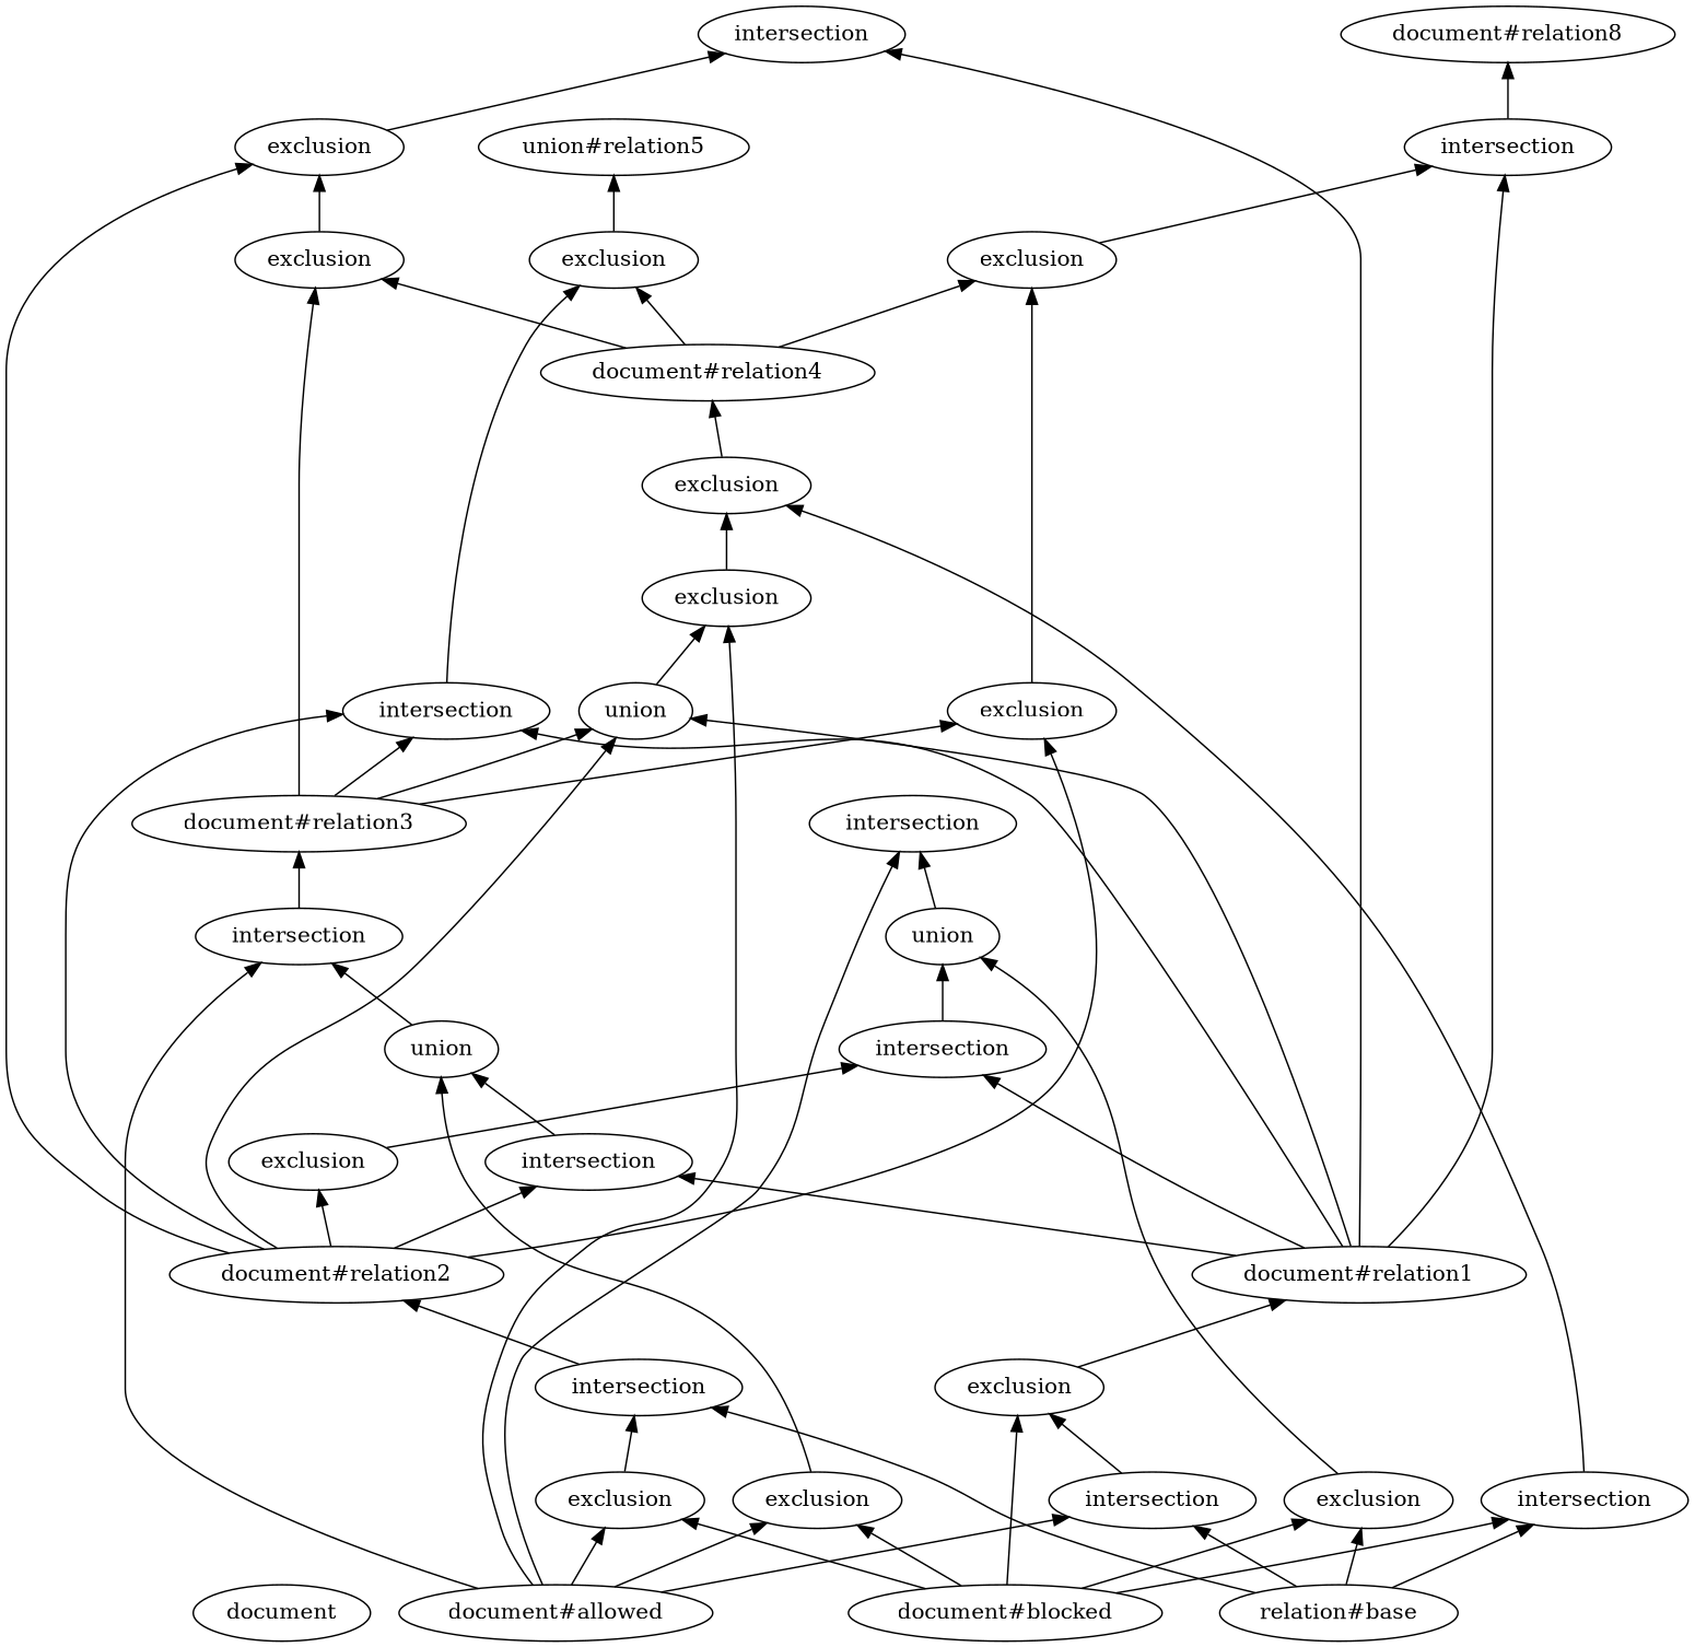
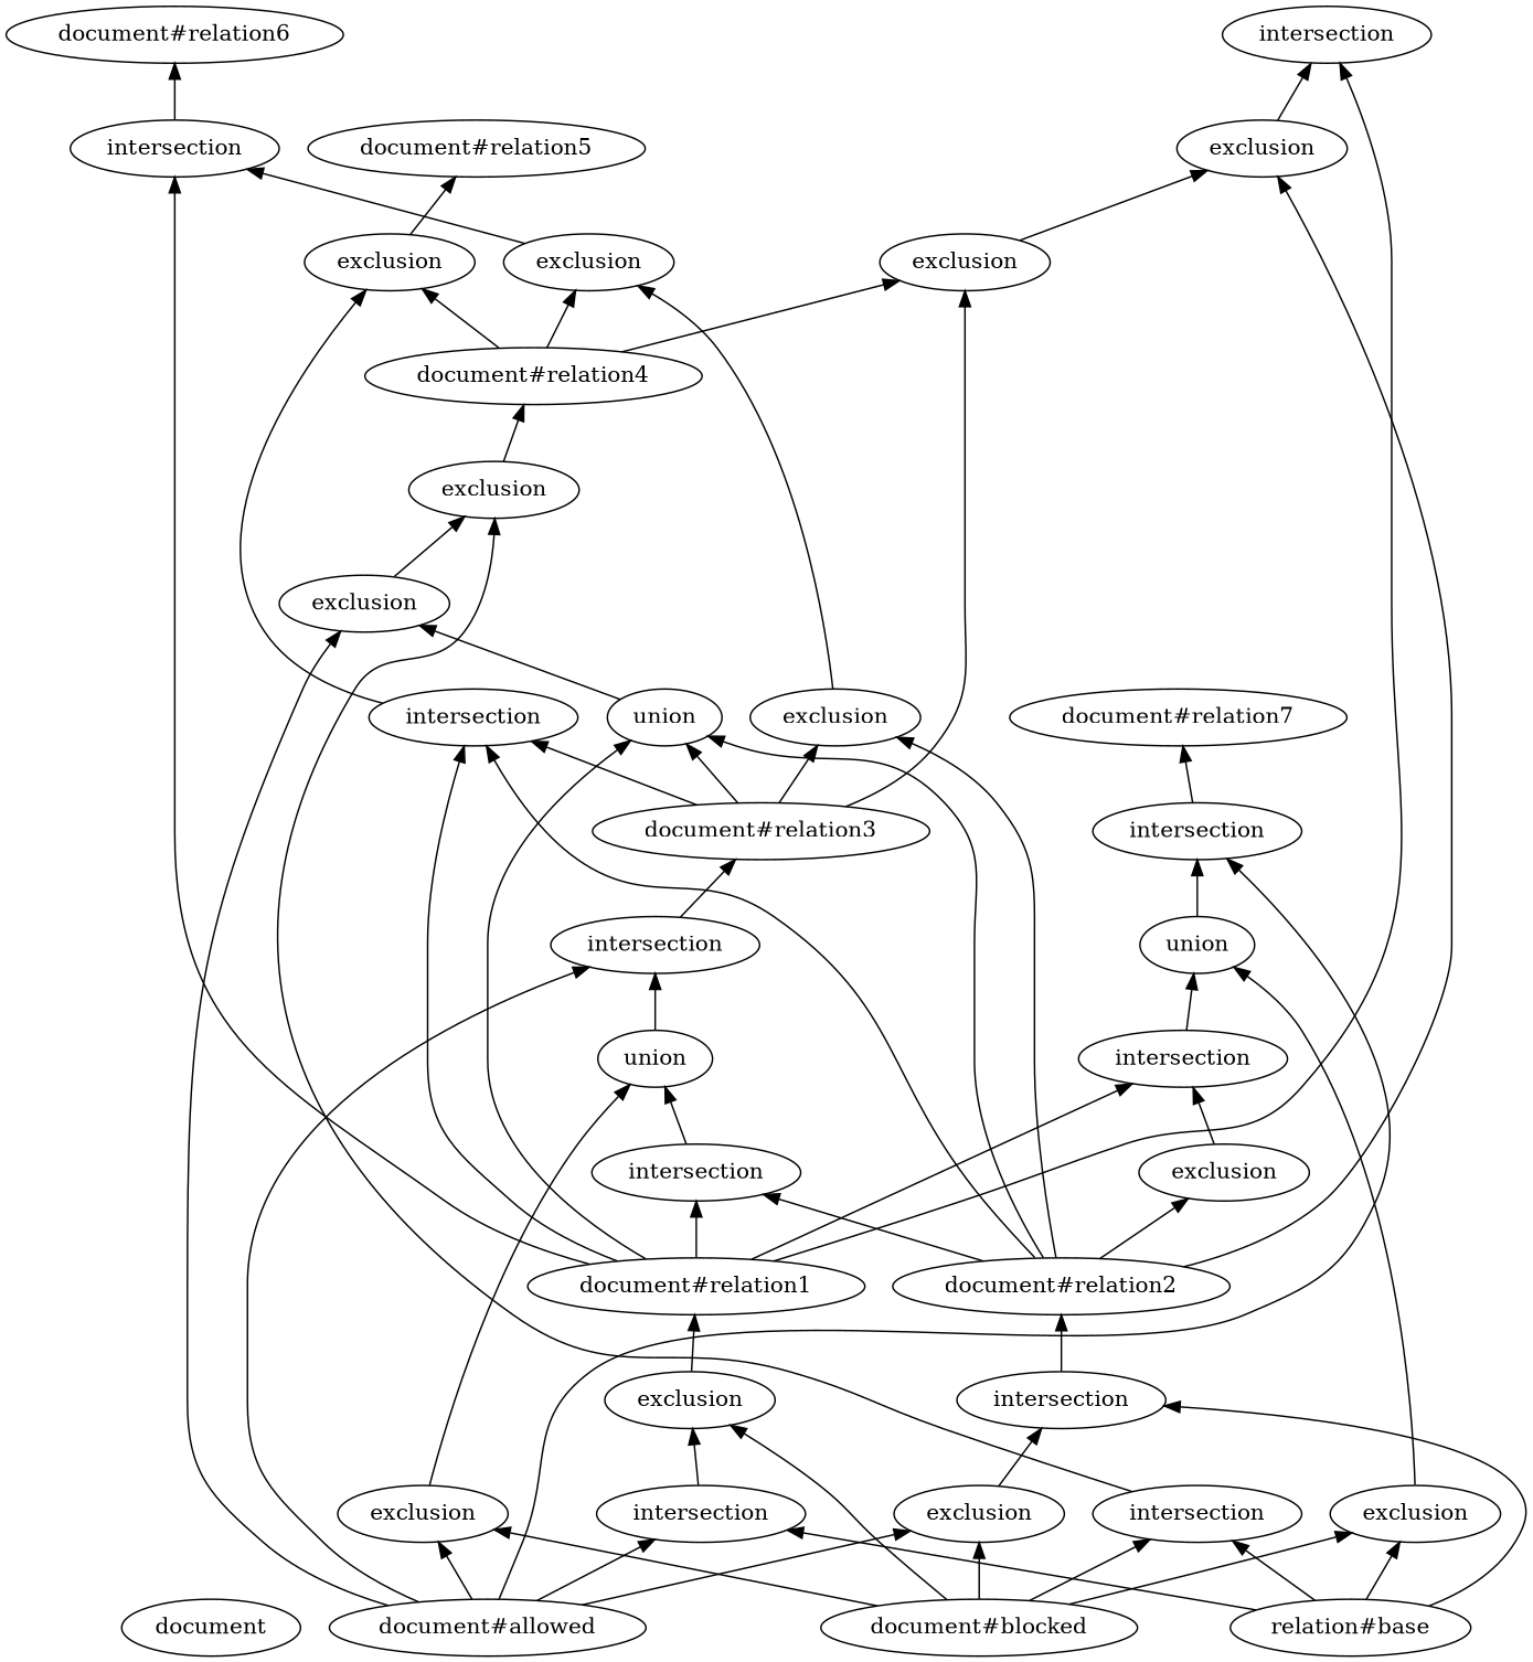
  digraph {
    rankdir=BT
    n1 [label=document]
    n2 [label="document#allowed"]
    n3 [label=intersection]
    n4 [label=exclusion]
    n5 [label=intersection]
    n6 [label=exclusion]
    n7 [label=exclusion]
    n8 [label=intersection]
    n9 [label=exclusion]
    n10 [label=intersection]
    n11 [label="document#relation3"]
    n12 [label=union]
    n13 [label=exclusion]
+   n14 [label="document#relation7"]
    n15 [label="relation#base"]
    n16 [label=intersection]
    n17 [label=exclusion]
    n18 [label="document#blocked"]
    n19 [label="document#relation2"]
    n20 [label=union]
    n21 [label="document#relation1"]
    n22 [label=intersection]
    n23 [label=union]
    n24 [label=intersection]
    n25 [label=intersection]
    n26 [label=intersection]
    n27 [label=intersection]
    n28 [label=exclusion]
-   n29 [label="document#relation8"]
+   n29 [label="document#relation6"]
    n30 [label=exclusion]
    n31 [label=exclusion]
    n32 [label=exclusion]
    n33 [label=exclusion]
    n34 [label=exclusion]
    n35 [label="document#relation4"]
-   n36 [label="union#relation5"]
+   n36 [label="document#relation5"]
    n2 -> n3
    n2 -> n4
    n2 -> n5
    n2 -> n6
    n2 -> n7
    n2 -> n8
    n3 -> n9
    n4 -> n10
    n5 -> n11
    n6 -> n12
    n7 -> n13
+   n8 -> n14
    n9 -> n21
    n10 -> n19
    n11 -> n23
    n11 -> n24
    n11 -> n30
    n11 -> n34
    n12 -> n5
    n13 -> n35
    n15 -> n3
    n15 -> n10
    n15 -> n16
    n15 -> n17
    n16 -> n13
    n17 -> n20
    n18 -> n4
    n18 -> n6
    n18 -> n9
    n18 -> n16
    n18 -> n17
    n19 -> n22
    n19 -> n23
    n19 -> n24
    n19 -> n30
    n19 -> n31
    n19 -> n32
    n20 -> n8
    n21 -> n22
    n21 -> n23
    n21 -> n24
    n21 -> n25
    n21 -> n26
    n21 -> n27
    n22 -> n12
    n23 -> n7
    n24 -> n28
    n25 -> n29
    n26 -> n20
    n28 -> n36
    n30 -> n33
    n31 -> n26
    n32 -> n27
    n33 -> n25
    n34 -> n32
    n35 -> n28
    n35 -> n33
    n35 -> n34
  }
